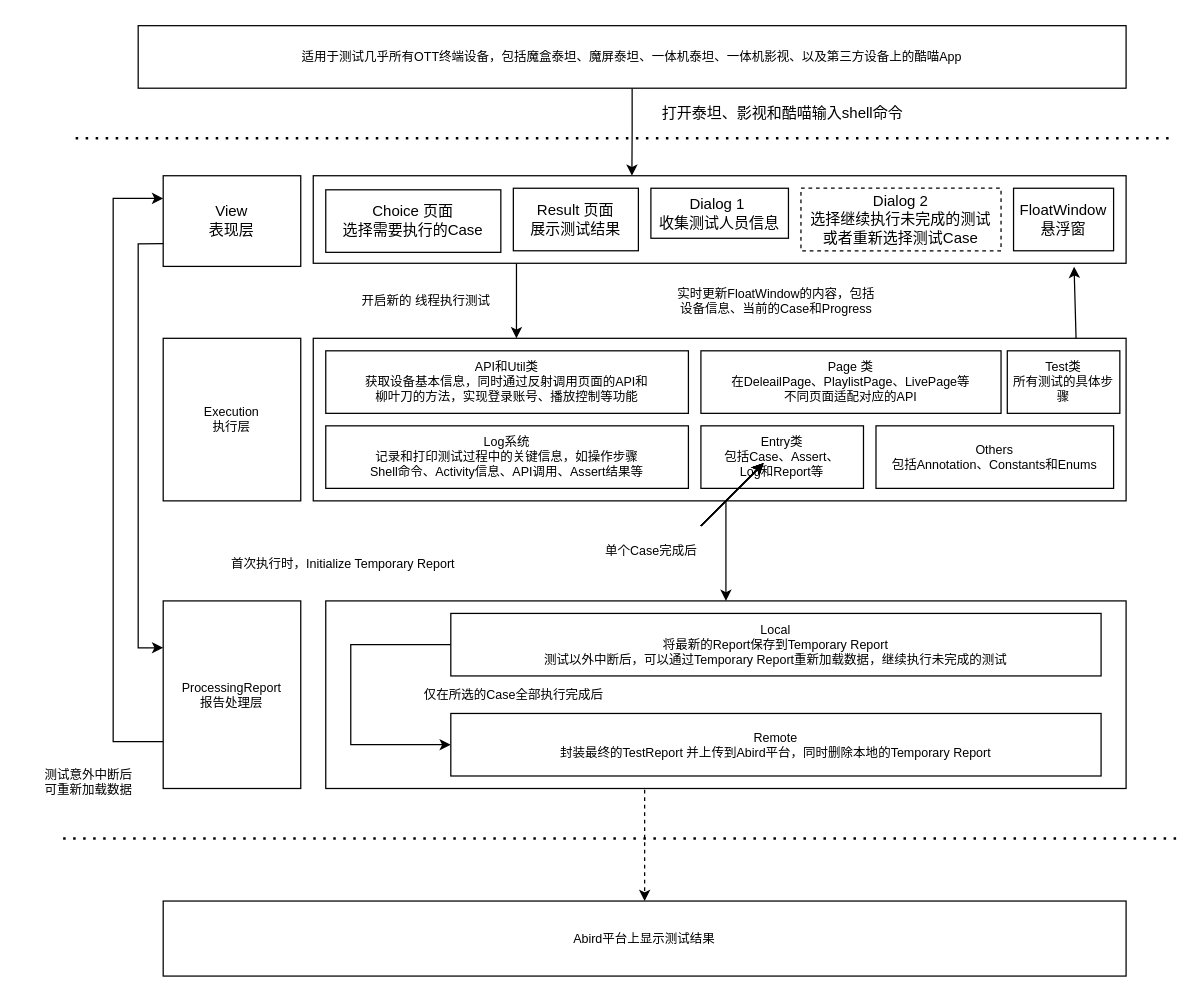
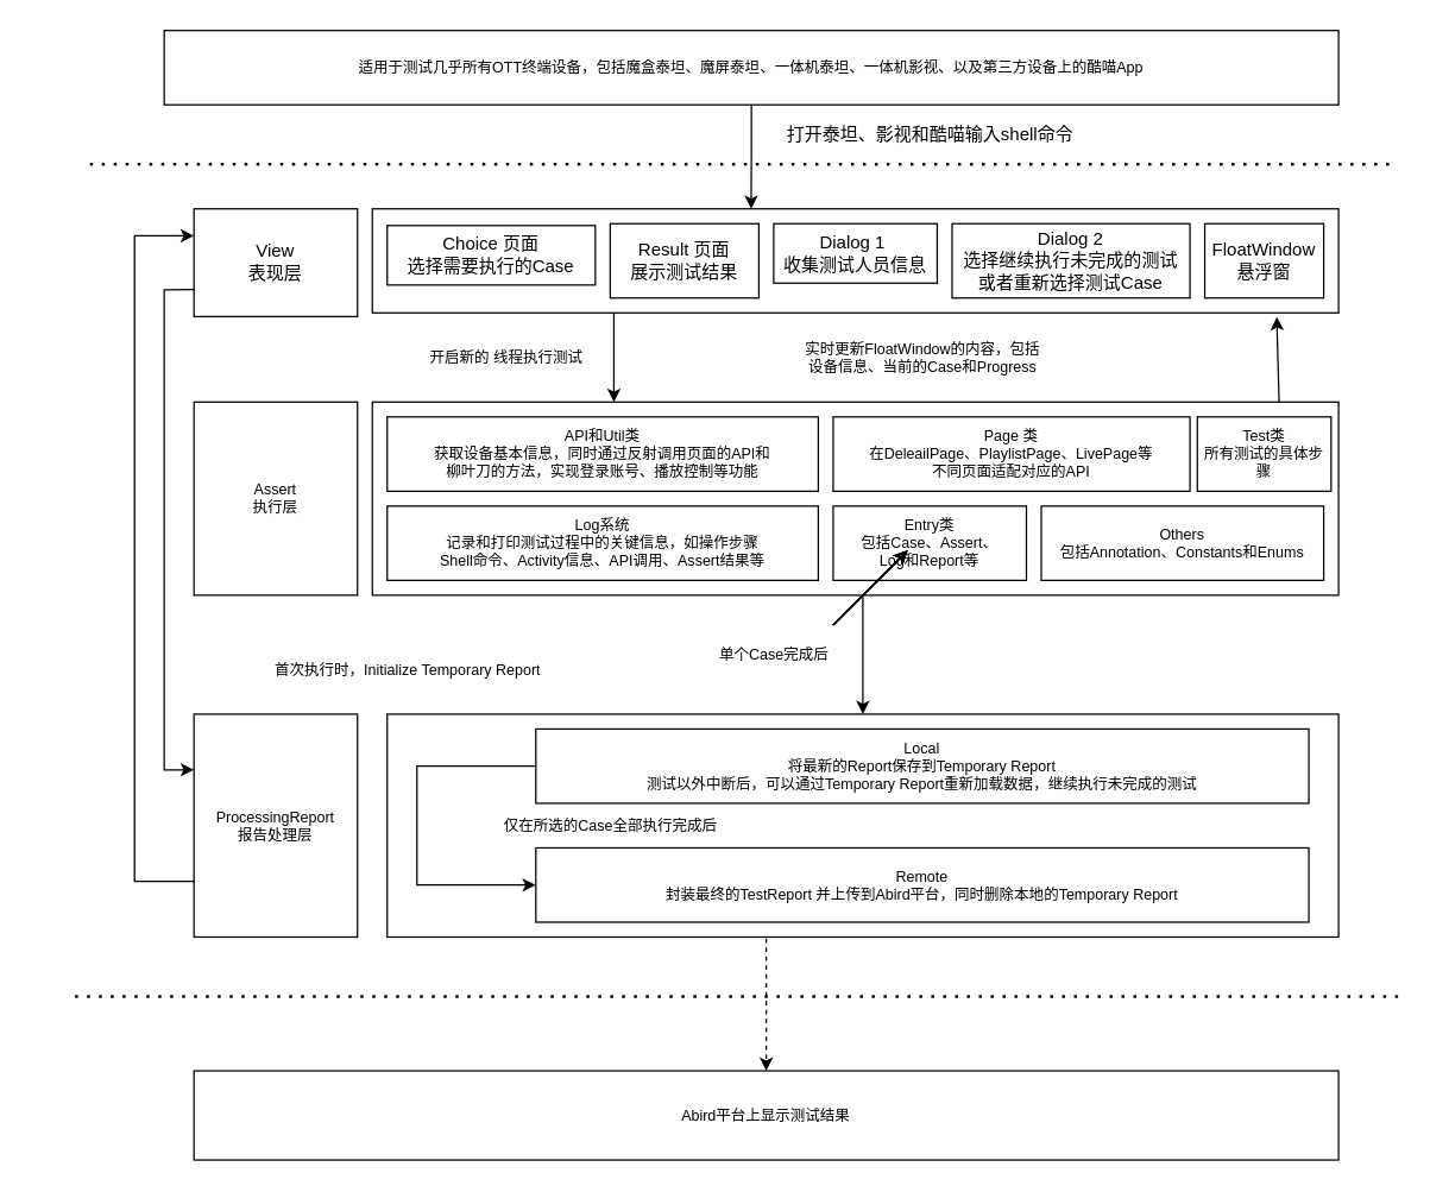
  <mxCell id="0" />
  <mxCell id="1" parent="0" />
  <mxCell id="2" style="edgeStyle=orthogonalEdgeStyle;rounded=0;orthogonalLoop=1;jettySize=auto;html=1;exitX=0.5;exitY=1;exitDx=0;exitDy=0;entryX=0.392;entryY=0;entryDx=0;entryDy=0;entryPerimeter=0;fontSize=10;" edge="1" parent="1" source="3" target="9"><mxGeometry relative="1" as="geometry" /></mxCell>
  <mxCell id="3" value="&lt;font style=&quot;font-size: 10px&quot;&gt;适用于测试几乎所有OTT终端设备，包括魔盒泰坦、魔屏泰坦、一体机泰坦、一体机影视、以及第三方设备上的酷喵App&lt;/font&gt;" style="rounded=0;whiteSpace=wrap;html=1;" vertex="1" parent="1"><mxGeometry x="110" y="20" width="790" height="50" as="geometry" /></mxCell>
  <mxCell id="4" value="" style="endArrow=none;dashed=1;html=1;dashPattern=1 3;strokeWidth=2;rounded=0;" edge="1" parent="1"><mxGeometry width="50" height="50" relative="1" as="geometry"><mxPoint x="60" y="110" as="sourcePoint" /><mxPoint x="940" y="110" as="targetPoint" /><Array as="points" /></mxGeometry></mxCell>
  <mxCell id="5" value="打开泰坦、影视和酷喵输入shell命令" style="text;html=1;align=center;verticalAlign=middle;resizable=0;points=[];autosize=1;strokeColor=none;fillColor=none;" vertex="1" parent="1"><mxGeometry x="520" y="80" width="210" height="20" as="geometry" /></mxCell>
  <mxCell id="6" style="edgeStyle=orthogonalEdgeStyle;rounded=0;orthogonalLoop=1;jettySize=auto;html=1;exitX=0;exitY=0.75;exitDx=0;exitDy=0;entryX=0;entryY=0.25;entryDx=0;entryDy=0;fontSize=10;" edge="1" parent="1" source="7" target="27"><mxGeometry relative="1" as="geometry" /></mxCell>
  <mxCell id="7" value="View&lt;br&gt;表现层" style="rounded=0;whiteSpace=wrap;html=1;" vertex="1" parent="1"><mxGeometry x="130" y="140" width="110" height="72.5" as="geometry" /></mxCell>
  <mxCell id="8" style="edgeStyle=orthogonalEdgeStyle;rounded=0;orthogonalLoop=1;jettySize=auto;html=1;exitX=0.25;exitY=1;exitDx=0;exitDy=0;entryX=0.25;entryY=0;entryDx=0;entryDy=0;fontSize=10;" edge="1" parent="1" source="9" target="16"><mxGeometry relative="1" as="geometry" /></mxCell>
  <mxCell id="9" value="" style="rounded=0;whiteSpace=wrap;html=1;" vertex="1" parent="1"><mxGeometry x="250" y="140" width="650" height="70" as="geometry" /></mxCell>
- <mxCell id="10" value="Choice 页面&lt;br&gt;选择需要执行的Case" style="rounded=0;whiteSpace=wrap;html=1;" vertex="1" parent="1"><mxGeometry x="260" y="151.25" width="140" height="50" as="geometry" /></mxCell>
+ <mxCell id="10" value="Choice 页面&lt;br&gt;选择需要执行的Case" style="rounded=0;whiteSpace=wrap;html=1;" vertex="1" parent="1"><mxGeometry x="260" y="151.25" width="140" height="40" as="geometry" /></mxCell>
  <mxCell id="11" value="Result 页面&lt;br&gt;展示测试结果" style="rounded=0;whiteSpace=wrap;html=1;" vertex="1" parent="1"><mxGeometry x="410" y="150" width="100" height="50" as="geometry" /></mxCell>
  <mxCell id="12" value="Dialog 1&amp;nbsp;&lt;br&gt;收集测试人员信息" style="rounded=0;whiteSpace=wrap;html=1;" vertex="1" parent="1"><mxGeometry x="520" y="150" width="110" height="40" as="geometry" /></mxCell>
- <mxCell id="13" value="&lt;font style=&quot;font-size: 12px&quot;&gt;Dialog 2&lt;br&gt;选择继续执行未完成的测试&lt;br&gt;或者重新选择测试Case&lt;/font&gt;" style="rounded=0;whiteSpace=wrap;html=1;dashed=1;" vertex="1" parent="1"><mxGeometry x="640" y="150" width="160" height="50" as="geometry" /></mxCell>
+ <mxCell id="13" value="&lt;font style=&quot;font-size: 12px&quot;&gt;Dialog 2&lt;br&gt;选择继续执行未完成的测试&lt;br&gt;或者重新选择测试Case&lt;/font&gt;" style="rounded=0;whiteSpace=wrap;html=1;" vertex="1" parent="1"><mxGeometry x="640" y="150" width="160" height="50" as="geometry" /></mxCell>
  <mxCell id="14" value="FloatWindow&lt;br&gt;悬浮窗" style="rounded=0;whiteSpace=wrap;html=1;" vertex="1" parent="1"><mxGeometry x="810" y="150" width="80" height="50" as="geometry" /></mxCell>
- <mxCell id="15" value="Execution&lt;br&gt;执行层" style="rounded=0;whiteSpace=wrap;html=1;fontSize=10;" vertex="1" parent="1"><mxGeometry x="130" y="270" width="110" height="130" as="geometry" /></mxCell>
+ <mxCell id="15" value="Assert&lt;br&gt;执行层" style="rounded=0;whiteSpace=wrap;html=1;fontSize=10;" vertex="1" parent="1"><mxGeometry x="130" y="270" width="110" height="130" as="geometry" /></mxCell>
  <mxCell id="16" value="" style="rounded=0;whiteSpace=wrap;html=1;fontSize=10;" vertex="1" parent="1"><mxGeometry x="250" y="270" width="650" height="130" as="geometry" /></mxCell>
  <mxCell id="17" value="API和Util类&lt;br&gt;获取设备基本信息，同时通过反射调用页面的API和&lt;br&gt;柳叶刀的方法，实现登录账号、播放控制等功能" style="rounded=0;whiteSpace=wrap;html=1;fontSize=10;" vertex="1" parent="1"><mxGeometry x="260" y="280" width="290" height="50" as="geometry" /></mxCell>
  <mxCell id="18" value="Page 类&lt;br&gt;在DeleailPage、PlaylistPage、LivePage等&lt;br&gt;不同页面适配对应的API" style="rounded=0;whiteSpace=wrap;html=1;fontSize=10;" vertex="1" parent="1"><mxGeometry x="560" y="280" width="240" height="50" as="geometry" /></mxCell>
  <mxCell id="19" value="Test类&lt;br&gt;所有测试的具体步骤" style="rounded=0;whiteSpace=wrap;html=1;fontSize=10;" vertex="1" parent="1"><mxGeometry x="805" y="280" width="90" height="50" as="geometry" /></mxCell>
  <mxCell id="20" value="开启新的 线程执行测试" style="text;html=1;align=center;verticalAlign=middle;resizable=0;points=[];autosize=1;strokeColor=none;fillColor=none;fontSize=10;" vertex="1" parent="1"><mxGeometry x="270" y="230" width="140" height="20" as="geometry" /></mxCell>
  <mxCell id="21" value="" style="endArrow=classic;html=1;rounded=0;fontSize=10;entryX=0.936;entryY=1.039;entryDx=0;entryDy=0;entryPerimeter=0;" edge="1" parent="1" target="9"><mxGeometry width="50" height="50" relative="1" as="geometry"><mxPoint x="860" y="270" as="sourcePoint" /><mxPoint x="910" y="220" as="targetPoint" /><Array as="points" /></mxGeometry></mxCell>
  <mxCell id="22" value="Log系统&lt;br&gt;记录和打印测试过程中的关键信息，如操作步骤&lt;br&gt;Shell命令、Activity信息、API调用、Assert结果等" style="rounded=0;whiteSpace=wrap;html=1;fontSize=10;" vertex="1" parent="1"><mxGeometry x="260" y="340" width="290" height="50" as="geometry" /></mxCell>
  <mxCell id="23" value="实时更新FloatWindow的内容，包括&lt;br&gt;设备信息、当前的Case和Progress" style="text;html=1;align=center;verticalAlign=middle;resizable=0;points=[];autosize=1;strokeColor=none;fillColor=none;fontSize=10;" vertex="1" parent="1"><mxGeometry x="520" y="225" width="200" height="30" as="geometry" /></mxCell>
  <mxCell id="24" value="Entry类&lt;br&gt;包括Case、Assert、&lt;br&gt;Log和Report等" style="rounded=0;whiteSpace=wrap;html=1;fontSize=10;" vertex="1" parent="1"><mxGeometry x="560" y="340" width="130" height="50" as="geometry" /></mxCell>
  <mxCell id="25" value="Others&lt;br&gt;包括Annotation、Constants和Enums" style="rounded=0;whiteSpace=wrap;html=1;fontSize=10;" vertex="1" parent="1"><mxGeometry x="700" y="340" width="190" height="50" as="geometry" /></mxCell>
  <mxCell id="26" style="edgeStyle=orthogonalEdgeStyle;rounded=0;orthogonalLoop=1;jettySize=auto;html=1;exitX=0;exitY=0.75;exitDx=0;exitDy=0;fontSize=10;entryX=0;entryY=0.25;entryDx=0;entryDy=0;" edge="1" parent="1" source="27" target="7"><mxGeometry relative="1" as="geometry"><mxPoint x="100" y="160" as="targetPoint" /><Array as="points"><mxPoint x="90" y="593" /><mxPoint x="90" y="158" /></Array></mxGeometry></mxCell>
  <mxCell id="27" value="ProcessingReport&lt;br&gt;报告处理层" style="rounded=0;whiteSpace=wrap;html=1;fontSize=10;" vertex="1" parent="1"><mxGeometry x="130" y="480" width="110" height="150" as="geometry" /></mxCell>
  <mxCell id="28" style="edgeStyle=orthogonalEdgeStyle;rounded=0;orthogonalLoop=1;jettySize=auto;html=1;exitX=0.5;exitY=1;exitDx=0;exitDy=0;entryX=0.5;entryY=0;entryDx=0;entryDy=0;fontSize=10;dashed=1;" edge="1" parent="1" source="29" target="40"><mxGeometry relative="1" as="geometry"><Array as="points"><mxPoint x="515" y="630" /></Array></mxGeometry></mxCell>
  <mxCell id="29" value="仅在所选的Case全部执行完成后&amp;nbsp; &amp;nbsp; &amp;nbsp; &amp;nbsp; &amp;nbsp; &amp;nbsp; &amp;nbsp; &amp;nbsp; &amp;nbsp; &amp;nbsp; &amp;nbsp; &amp;nbsp; &amp;nbsp; &amp;nbsp; &amp;nbsp; &amp;nbsp; &amp;nbsp; &amp;nbsp; &amp;nbsp; &amp;nbsp; &amp;nbsp; &amp;nbsp; &amp;nbsp; &amp;nbsp; &amp;nbsp; &amp;nbsp; &amp;nbsp; &amp;nbsp; &amp;nbsp; &amp;nbsp; &amp;nbsp; &amp;nbsp; &amp;nbsp; &amp;nbsp; &amp;nbsp; &amp;nbsp; &amp;nbsp; &amp;nbsp; &amp;nbsp; &amp;nbsp; &amp;nbsp; &amp;nbsp; &amp;nbsp; &amp;nbsp; &amp;nbsp; &amp;nbsp; &amp;nbsp; &amp;nbsp; &amp;nbsp; &amp;nbsp; &amp;nbsp; &amp;nbsp; &amp;nbsp; &amp;nbsp; &amp;nbsp; &amp;nbsp; &amp;nbsp; &amp;nbsp; &amp;nbsp; &amp;nbsp; &amp;nbsp;&amp;nbsp;" style="rounded=0;whiteSpace=wrap;html=1;fontSize=10;" vertex="1" parent="1"><mxGeometry x="260" y="480" width="640" height="150" as="geometry" /></mxCell>
  <mxCell id="30" style="edgeStyle=orthogonalEdgeStyle;rounded=0;orthogonalLoop=1;jettySize=auto;html=1;exitX=0;exitY=0.5;exitDx=0;exitDy=0;fontSize=10;entryX=0;entryY=0.5;entryDx=0;entryDy=0;" edge="1" parent="1" source="31" target="32"><mxGeometry relative="1" as="geometry"><Array as="points"><mxPoint x="280" y="515" /><mxPoint x="280" y="595" /></Array></mxGeometry></mxCell>
  <mxCell id="31" value="Local&lt;br&gt;将最新的Report保存到Temporary Report&lt;br&gt;测试以外中断后，可以通过Temporary Report重新加载数据，继续执行未完成的测试" style="rounded=0;whiteSpace=wrap;html=1;fontSize=10;" vertex="1" parent="1"><mxGeometry x="360" y="490" width="520" height="50" as="geometry" /></mxCell>
  <mxCell id="32" value="Remote&lt;br&gt;封装最终的TestReport 并上传到Abird平台，同时删除本地的Temporary Report" style="rounded=0;whiteSpace=wrap;html=1;fontSize=10;" vertex="1" parent="1"><mxGeometry x="360" y="570" width="520" height="50" as="geometry" /></mxCell>
  <mxCell id="33" value="" style="endArrow=classic;html=1;rounded=0;fontSize=10;entryX=0.5;entryY=0;entryDx=0;entryDy=0;" edge="1" parent="1" target="29"><mxGeometry width="50" height="50" relative="1" as="geometry"><mxPoint x="580" y="400" as="sourcePoint" /><mxPoint x="575" y="470" as="targetPoint" /></mxGeometry></mxCell>
  <mxCell id="34" value="单个Case完成后" style="text;html=1;align=center;verticalAlign=middle;resizable=0;points=[];autosize=1;strokeColor=none;fillColor=none;fontSize=10;" vertex="1" parent="1"><mxGeometry x="470" y="430" width="100" height="20" as="geometry" /></mxCell>
  <mxCell id="35" value="首次执行时，Initialize Temporary Report&amp;nbsp;" style="text;html=1;align=center;verticalAlign=middle;resizable=0;points=[];autosize=1;strokeColor=none;fillColor=none;fontSize=10;" vertex="1" parent="1"><mxGeometry x="160" y="440" width="230" height="20" as="geometry" /></mxCell>
- <mxCell id="36" value="测试意外中断后&lt;br&gt;可重新加载数据" style="text;html=1;align=center;verticalAlign=middle;resizable=0;points=[];autosize=1;strokeColor=none;fillColor=none;fontSize=10;" vertex="1" parent="1"><mxGeometry x="20" y="610" width="100" height="30" as="geometry" /></mxCell>
  <mxCell id="37" value="" style="endArrow=none;dashed=1;html=1;dashPattern=1 3;strokeWidth=2;rounded=0;fontSize=10;" edge="1" parent="1"><mxGeometry width="50" height="50" relative="1" as="geometry"><mxPoint x="50" y="670" as="sourcePoint" /><mxPoint x="940" y="670" as="targetPoint" /></mxGeometry></mxCell>
  <mxCell id="38" value="" style="endArrow=classic;html=1;rounded=0;fontSize=10;" edge="1" parent="1"><mxGeometry width="50" height="50" relative="1" as="geometry"><mxPoint x="560" y="420" as="sourcePoint" /><mxPoint x="610" y="370" as="targetPoint" /></mxGeometry></mxCell>
  <mxCell id="39" value="" style="endArrow=classic;html=1;rounded=0;fontSize=10;" edge="1" parent="1"><mxGeometry width="50" height="50" relative="1" as="geometry"><mxPoint x="560" y="420" as="sourcePoint" /><mxPoint x="610" y="370" as="targetPoint" /></mxGeometry></mxCell>
  <mxCell id="40" value="Abird平台上显示测试结果" style="rounded=0;whiteSpace=wrap;html=1;fontSize=10;" vertex="1" parent="1"><mxGeometry x="130" y="720" width="770" height="60" as="geometry" /></mxCell>
  <mxCell id="41" value="" style="endArrow=classic;html=1;rounded=0;fontSize=10;" edge="1" parent="1"><mxGeometry width="50" height="50" relative="1" as="geometry"><mxPoint x="560" y="420" as="sourcePoint" /><mxPoint x="610" y="370" as="targetPoint" /></mxGeometry></mxCell>
  <mxCell id="42" value="" style="endArrow=classic;html=1;rounded=0;fontSize=10;" edge="1" parent="1"><mxGeometry width="50" height="50" relative="1" as="geometry"><mxPoint x="560" y="420" as="sourcePoint" /><mxPoint x="610" y="370" as="targetPoint" /></mxGeometry></mxCell>
  <mxCell id="43" value="" style="endArrow=classic;html=1;rounded=0;fontSize=10;" edge="1" parent="1"><mxGeometry width="50" height="50" relative="1" as="geometry"><mxPoint x="560" y="420" as="sourcePoint" /><mxPoint x="610" y="370" as="targetPoint" /></mxGeometry></mxCell>
  <mxCell id="44" value="" style="endArrow=classic;html=1;rounded=0;fontSize=10;" edge="1" parent="1"><mxGeometry width="50" height="50" relative="1" as="geometry"><mxPoint x="560" y="420" as="sourcePoint" /><mxPoint x="610" y="370" as="targetPoint" /></mxGeometry></mxCell>
  <mxCell id="45" value="" style="endArrow=classic;html=1;rounded=0;fontSize=10;" edge="1" parent="1"><mxGeometry width="50" height="50" relative="1" as="geometry"><mxPoint x="560" y="420" as="sourcePoint" /><mxPoint x="610" y="370" as="targetPoint" /></mxGeometry></mxCell>
